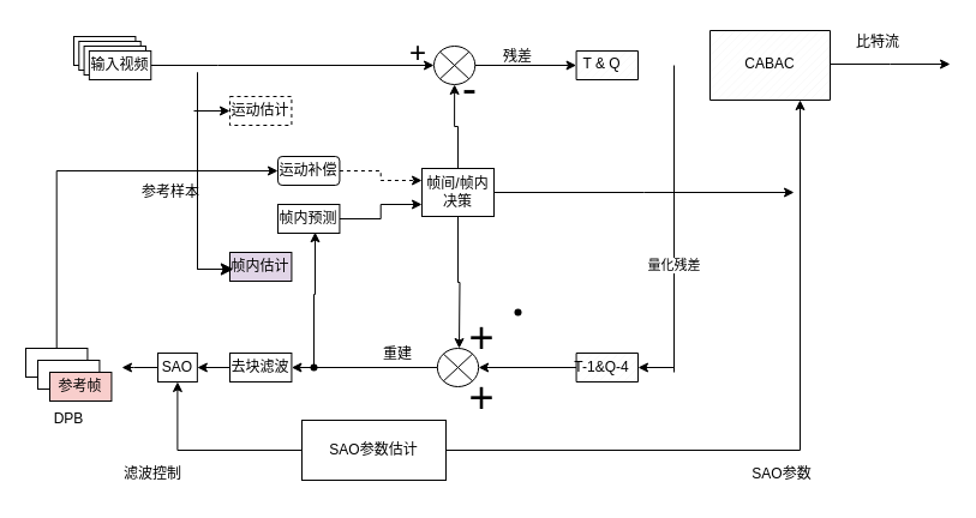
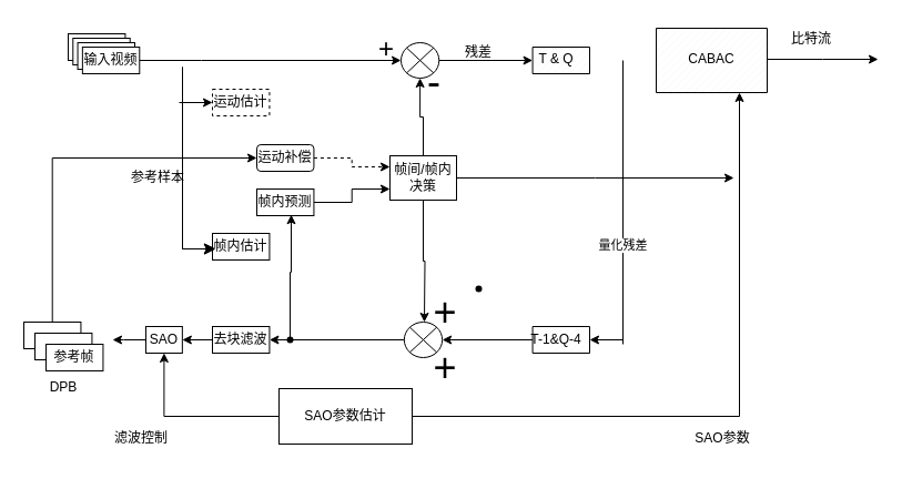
  <mxCell id="0" />
  <mxCell id="1" parent="0" />
  <mxCell id="2" value="" style="rounded=0;whiteSpace=wrap;html=1;" vertex="1" parent="1"><mxGeometry x="61" y="30" width="51.429" height="24" as="geometry" /></mxCell>
  <mxCell id="3" value="" style="rounded=0;whiteSpace=wrap;html=1;" vertex="1" parent="1"><mxGeometry x="65.286" y="34" width="51.429" height="24" as="geometry" /></mxCell>
  <mxCell id="4" value="" style="rounded=0;whiteSpace=wrap;html=1;" vertex="1" parent="1"><mxGeometry x="69.571" y="38" width="51.429" height="24" as="geometry" /></mxCell>
  <mxCell id="5" style="edgeStyle=orthogonalEdgeStyle;rounded=0;orthogonalLoop=1;jettySize=auto;html=1;entryX=0;entryY=0.5;entryDx=0;entryDy=0;" edge="1" parent="1" source="6" target="7"><mxGeometry relative="1" as="geometry"><mxPoint x="142.429" y="54" as="targetPoint" /><Array as="points"><mxPoint x="181" y="54" /><mxPoint x="181" y="54" /></Array></mxGeometry></mxCell>
  <mxCell id="6" value="" style="rounded=0;whiteSpace=wrap;html=1;" vertex="1" parent="1"><mxGeometry x="73.857" y="42" width="51.429" height="24" as="geometry" /></mxCell>
  <mxCell id="7" value="" style="shape=sumEllipse;perimeter=ellipsePerimeter;whiteSpace=wrap;html=1;backgroundOutline=1;" vertex="1" parent="1"><mxGeometry x="360.996" y="38" width="34.286" height="32" as="geometry" /></mxCell>
  <mxCell id="8" value="输入视频" style="text;html=1;align=center;verticalAlign=middle;whiteSpace=wrap;rounded=0;" vertex="1" parent="1"><mxGeometry x="73.857" y="42" width="51.429" height="24" as="geometry" /></mxCell>
  <mxCell id="9" value="" style="verticalLabelPosition=bottom;verticalAlign=top;html=1;shape=mxgraph.basic.patternFillRect;fillStyle=diag;step=5;fillStrokeWidth=0.2;fillStrokeColor=#dddddd;" vertex="1" parent="1"><mxGeometry x="479.571" y="42" width="51.429" height="24" as="geometry" /></mxCell>
  <mxCell id="10" value="&lt;font style=&quot;font-size: 24px;&quot;&gt;+&lt;/font&gt;" style="text;html=1;align=center;verticalAlign=middle;whiteSpace=wrap;rounded=0;" vertex="1" parent="1"><mxGeometry x="335.277" y="38" width="25.714" height="12" as="geometry" /></mxCell>
  <mxCell id="11" value="运动估计" style="rounded=0;whiteSpace=wrap;html=1;dashed=1;" vertex="1" parent="1"><mxGeometry x="190.996" y="80" width="51.429" height="24" as="geometry" /></mxCell>
  <mxCell id="12" style="edgeStyle=orthogonalEdgeStyle;rounded=0;orthogonalLoop=1;jettySize=auto;html=1;entryX=0;entryY=0.25;entryDx=0;entryDy=0;dashed=1;" edge="1" parent="1" source="13" target="19"><mxGeometry relative="1" as="geometry" /></mxCell>
  <mxCell id="13" value="运动补偿" style="whiteSpace=wrap;html=1;rounded=1;" vertex="1" parent="1"><mxGeometry x="230.996" y="130" width="51.429" height="24" as="geometry" /></mxCell>
  <mxCell id="14" style="edgeStyle=orthogonalEdgeStyle;rounded=0;orthogonalLoop=1;jettySize=auto;html=1;entryX=0;entryY=0.75;entryDx=0;entryDy=0;" edge="1" parent="1" source="15" target="19"><mxGeometry relative="1" as="geometry" /></mxCell>
  <mxCell id="15" value="帧内预测" style="rounded=0;whiteSpace=wrap;html=1;" vertex="1" parent="1"><mxGeometry x="230.996" y="170" width="51.429" height="24" as="geometry" /></mxCell>
- <mxCell id="16" value="帧内估计" style="rounded=0;whiteSpace=wrap;html=1;fillColor=#e1d5e7;" vertex="1" parent="1"><mxGeometry x="190.996" y="210" width="51.429" height="24" as="geometry" /></mxCell>
+ <mxCell id="16" value="帧内估计" style="rounded=0;whiteSpace=wrap;html=1;" vertex="1" parent="1"><mxGeometry x="190.996" y="210" width="51.429" height="24" as="geometry" /></mxCell>
  <mxCell id="17" style="edgeStyle=orthogonalEdgeStyle;rounded=0;orthogonalLoop=1;jettySize=auto;html=1;entryX=0.5;entryY=1;entryDx=0;entryDy=0;exitX=0.5;exitY=0;exitDx=0;exitDy=0;" edge="1" parent="1" source="19" target="7"><mxGeometry relative="1" as="geometry" /></mxCell>
  <mxCell id="18" style="edgeStyle=orthogonalEdgeStyle;rounded=0;orthogonalLoop=1;jettySize=auto;html=1;" edge="1" parent="1" source="19"><mxGeometry relative="1" as="geometry"><mxPoint x="661" y="160" as="targetPoint" /></mxGeometry></mxCell>
  <mxCell id="19" value="帧间/帧内决策" style="rounded=0;whiteSpace=wrap;html=1;" vertex="1" parent="1"><mxGeometry x="351" y="140" width="60" height="40" as="geometry" /></mxCell>
  <mxCell id="20" value="" style="shape=sumEllipse;perimeter=ellipsePerimeter;whiteSpace=wrap;html=1;backgroundOutline=1;" vertex="1" parent="1"><mxGeometry x="363.856" y="290" width="34.286" height="32" as="geometry" /></mxCell>
  <mxCell id="21" style="edgeStyle=orthogonalEdgeStyle;rounded=0;orthogonalLoop=1;jettySize=auto;html=1;exitX=0;exitY=0.5;exitDx=0;exitDy=0;entryX=1;entryY=0.5;entryDx=0;entryDy=0;" edge="1" parent="1" source="22" target="24"><mxGeometry relative="1" as="geometry" /></mxCell>
  <mxCell id="22" value="去块滤波" style="rounded=0;whiteSpace=wrap;html=1;" vertex="1" parent="1"><mxGeometry x="190.996" y="294" width="51.429" height="24" as="geometry" /></mxCell>
  <mxCell id="23" style="edgeStyle=orthogonalEdgeStyle;rounded=0;orthogonalLoop=1;jettySize=auto;html=1;" edge="1" parent="1" source="24"><mxGeometry relative="1" as="geometry"><mxPoint x="101" y="306" as="targetPoint" /></mxGeometry></mxCell>
  <mxCell id="24" value="SAO" style="rounded=0;whiteSpace=wrap;html=1;" vertex="1" parent="1"><mxGeometry x="131" y="294" width="32.85" height="24" as="geometry" /></mxCell>
  <mxCell id="25" style="edgeStyle=orthogonalEdgeStyle;rounded=0;orthogonalLoop=1;jettySize=auto;html=1;entryX=0.5;entryY=1;entryDx=0;entryDy=0;" edge="1" parent="1" source="26" target="24"><mxGeometry relative="1" as="geometry" /></mxCell>
  <mxCell id="26" value="SAO参数估计" style="rounded=0;whiteSpace=wrap;html=1;" vertex="1" parent="1"><mxGeometry x="251" y="350" width="120" height="50" as="geometry" /></mxCell>
  <mxCell id="27" style="edgeStyle=orthogonalEdgeStyle;rounded=0;orthogonalLoop=1;jettySize=auto;html=1;entryX=1;entryY=0.5;entryDx=0;entryDy=0;" edge="1" parent="1" source="28" target="20"><mxGeometry relative="1" as="geometry" /></mxCell>
  <mxCell id="28" value="" style="verticalLabelPosition=bottom;verticalAlign=top;html=1;shape=mxgraph.basic.patternFillRect;fillStyle=diag;step=5;fillStrokeWidth=0.2;fillStrokeColor=#dddddd;" vertex="1" parent="1"><mxGeometry x="479.571" y="294" width="51.429" height="24" as="geometry" /></mxCell>
  <mxCell id="29" value="" style="verticalLabelPosition=bottom;verticalAlign=top;html=1;shape=mxgraph.basic.patternFillRect;fillStyle=diag;step=5;fillStrokeWidth=0.2;fillStrokeColor=#dddddd;" vertex="1" parent="1"><mxGeometry x="591" y="25" width="100" height="58" as="geometry" /></mxCell>
  <mxCell id="30" value="" style="group" vertex="1" connectable="0" parent="1"><mxGeometry x="20.996" y="290" width="71.429" height="44" as="geometry" /></mxCell>
  <mxCell id="31" value="" style="rounded=0;whiteSpace=wrap;html=1;" vertex="1" parent="30"><mxGeometry width="51.429" height="24" as="geometry" /></mxCell>
  <mxCell id="32" value="" style="rounded=0;whiteSpace=wrap;html=1;" vertex="1" parent="30"><mxGeometry x="10" y="10" width="51.429" height="24" as="geometry" /></mxCell>
- <mxCell id="33" value="参考帧" style="rounded=0;whiteSpace=wrap;html=1;fillColor=#f8cecc;" vertex="1" parent="30"><mxGeometry x="20" y="20" width="51.429" height="24" as="geometry" /></mxCell>
+ <mxCell id="33" value="参考帧" style="rounded=0;whiteSpace=wrap;html=1;" vertex="1" parent="30"><mxGeometry x="20" y="20" width="51.429" height="24" as="geometry" /></mxCell>
  <mxCell id="34" value="DPB" style="text;html=1;align=center;verticalAlign=middle;whiteSpace=wrap;rounded=0;" vertex="1" parent="1"><mxGeometry x="27" y="334" width="60" height="30" as="geometry" /></mxCell>
  <mxCell id="35" value="" style="shape=waypoint;sketch=0;fillStyle=solid;size=6;pointerEvents=1;points=[];fillColor=none;resizable=0;rotatable=0;perimeter=centerPerimeter;snapToPoint=1;" vertex="1" parent="1"><mxGeometry x="251" y="296" width="20" height="20" as="geometry" /></mxCell>
  <mxCell id="36" style="edgeStyle=orthogonalEdgeStyle;rounded=0;orthogonalLoop=1;jettySize=auto;html=1;entryX=0.603;entryY=0.967;entryDx=0;entryDy=0;entryPerimeter=0;" edge="1" parent="1" source="35" target="15"><mxGeometry relative="1" as="geometry" /></mxCell>
  <mxCell id="37" value="" style="endArrow=none;html=1;rounded=0;entryX=0;entryY=0.5;entryDx=0;entryDy=0;" edge="1" parent="1" source="35" target="20"><mxGeometry width="50" height="50" relative="1" as="geometry"><mxPoint x="261" y="300" as="sourcePoint" /><mxPoint x="311" y="250" as="targetPoint" /></mxGeometry></mxCell>
  <mxCell id="38" value="" style="endArrow=classic;html=1;rounded=0;entryX=1;entryY=0.5;entryDx=0;entryDy=0;" edge="1" parent="1" target="22"><mxGeometry width="50" height="50" relative="1" as="geometry"><mxPoint x="261" y="306" as="sourcePoint" /><mxPoint x="311" y="260" as="targetPoint" /></mxGeometry></mxCell>
  <mxCell id="39" value="滤波控制" style="text;html=1;align=center;verticalAlign=middle;whiteSpace=wrap;rounded=0;" vertex="1" parent="1"><mxGeometry x="97" y="380" width="60" height="30" as="geometry" /></mxCell>
- <mxCell id="40" value="重建" style="text;html=1;align=center;verticalAlign=middle;whiteSpace=wrap;rounded=0;" vertex="1" parent="1"><mxGeometry x="301" y="280" width="60" height="30" as="geometry" /></mxCell>
  <mxCell id="41" value="&lt;font style=&quot;font-size: 36px;&quot;&gt;-&lt;/font&gt;" style="text;html=1;align=center;verticalAlign=middle;whiteSpace=wrap;rounded=0;" vertex="1" parent="1"><mxGeometry x="360.99" y="58" width="60" height="30" as="geometry" /></mxCell>
  <mxCell id="42" style="edgeStyle=orthogonalEdgeStyle;rounded=0;orthogonalLoop=1;jettySize=auto;html=1;entryX=0;entryY=0.5;entryDx=0;entryDy=0;exitX=0.5;exitY=0;exitDx=0;exitDy=0;" edge="1" parent="1" source="31" target="13"><mxGeometry relative="1" as="geometry" /></mxCell>
  <mxCell id="43" value="参考样本" style="text;html=1;align=center;verticalAlign=middle;whiteSpace=wrap;rounded=0;" vertex="1" parent="1"><mxGeometry x="112" y="145" width="60" height="30" as="geometry" /></mxCell>
  <mxCell id="44" value="" style="shape=waypoint;sketch=0;fillStyle=solid;size=6;pointerEvents=1;points=[];fillColor=none;resizable=0;rotatable=0;perimeter=centerPerimeter;snapToPoint=1;" vertex="1" parent="1"><mxGeometry x="421" y="250" width="20" height="20" as="geometry" /></mxCell>
  <mxCell id="45" value="" style="edgeStyle=segmentEdgeStyle;endArrow=classic;html=1;curved=0;rounded=0;endSize=8;startSize=8;entryX=0;entryY=0.25;entryDx=0;entryDy=0;" edge="1" parent="1"><mxGeometry width="50" height="50" relative="1" as="geometry"><mxPoint x="164" y="60" as="sourcePoint" /><mxPoint x="193.806" y="224" as="targetPoint" /><Array as="points"><mxPoint x="164" y="60" /><mxPoint x="164" y="224" /></Array></mxGeometry></mxCell>
  <mxCell id="46" value="" style="edgeStyle=segmentEdgeStyle;endArrow=classic;html=1;curved=0;rounded=0;endSize=8;startSize=8;entryX=0;entryY=0.25;entryDx=0;entryDy=0;" edge="1" parent="1"><mxGeometry width="50" height="50" relative="1" as="geometry"><mxPoint x="164" y="60" as="sourcePoint" /><mxPoint x="193.806" y="224" as="targetPoint" /><Array as="points"><mxPoint x="164" y="60" /><mxPoint x="164" y="224" /></Array></mxGeometry></mxCell>
  <mxCell id="47" value="" style="endArrow=classic;html=1;rounded=0;entryX=0;entryY=0.5;entryDx=0;entryDy=0;" edge="1" parent="1" target="11"><mxGeometry width="50" height="50" relative="1" as="geometry"><mxPoint x="161" y="92" as="sourcePoint" /><mxPoint x="211" y="50" as="targetPoint" /></mxGeometry></mxCell>
  <mxCell id="48" style="edgeStyle=orthogonalEdgeStyle;rounded=0;orthogonalLoop=1;jettySize=auto;html=1;entryX=0;entryY=0.5;entryDx=0;entryDy=0;entryPerimeter=0;" edge="1" parent="1" source="7" target="9"><mxGeometry relative="1" as="geometry" /></mxCell>
  <mxCell id="49" value="残差" style="text;html=1;align=center;verticalAlign=middle;whiteSpace=wrap;rounded=0;" vertex="1" parent="1"><mxGeometry x="401" y="32" width="60" height="30" as="geometry" /></mxCell>
  <mxCell id="50" value="T &amp;amp; Q" style="text;html=1;align=center;verticalAlign=middle;whiteSpace=wrap;rounded=0;" vertex="1" parent="1"><mxGeometry x="471" y="38" width="60" height="30" as="geometry" /></mxCell>
  <mxCell id="51" style="edgeStyle=orthogonalEdgeStyle;rounded=0;orthogonalLoop=1;jettySize=auto;html=1;" edge="1" parent="1" source="52"><mxGeometry relative="1" as="geometry"><mxPoint x="791" y="53" as="targetPoint" /></mxGeometry></mxCell>
  <mxCell id="52" value="CABAC" style="text;html=1;align=center;verticalAlign=middle;whiteSpace=wrap;rounded=0;" vertex="1" parent="1"><mxGeometry x="591" y="28" width="100" height="50" as="geometry" /></mxCell>
  <mxCell id="53" style="edgeStyle=orthogonalEdgeStyle;rounded=0;orthogonalLoop=1;jettySize=auto;html=1;entryX=0.75;entryY=1;entryDx=0;entryDy=0;entryPerimeter=0;" edge="1" parent="1" source="26" target="29"><mxGeometry relative="1" as="geometry" /></mxCell>
  <mxCell id="54" value="T-1&amp;amp;Q-4" style="text;html=1;align=center;verticalAlign=middle;whiteSpace=wrap;rounded=0;" vertex="1" parent="1"><mxGeometry x="471" y="291" width="60" height="30" as="geometry" /></mxCell>
  <mxCell id="55" style="edgeStyle=orthogonalEdgeStyle;rounded=0;orthogonalLoop=1;jettySize=auto;html=1;" edge="1" parent="1" source="19"><mxGeometry relative="1" as="geometry"><mxPoint x="382" y="290" as="targetPoint" /></mxGeometry></mxCell>
  <mxCell id="56" value="&lt;font style=&quot;font-size: 36px;&quot;&gt;+&lt;/font&gt;" style="text;html=1;align=center;verticalAlign=middle;whiteSpace=wrap;rounded=0;" vertex="1" parent="1"><mxGeometry x="371" y="266" width="60" height="30" as="geometry" /></mxCell>
  <mxCell id="57" value="&lt;font style=&quot;font-size: 36px;&quot;&gt;+&lt;/font&gt;" style="text;html=1;align=center;verticalAlign=middle;whiteSpace=wrap;rounded=0;" vertex="1" parent="1"><mxGeometry x="371" y="316" width="60" height="30" as="geometry" /></mxCell>
  <mxCell id="58" value="SAO参数" style="text;html=1;align=center;verticalAlign=middle;whiteSpace=wrap;rounded=0;" vertex="1" parent="1"><mxGeometry x="621" y="380" width="60" height="30" as="geometry" /></mxCell>
  <mxCell id="59" value="比特流" style="text;html=1;align=center;verticalAlign=middle;whiteSpace=wrap;rounded=0;" vertex="1" parent="1"><mxGeometry x="701" y="20" width="60" height="30" as="geometry" /></mxCell>
  <mxCell id="60" value="" style="endArrow=none;html=1;rounded=0;" edge="1" parent="1"><mxGeometry width="50" height="50" relative="1" as="geometry"><mxPoint x="561" y="310" as="sourcePoint" /><mxPoint x="561" y="54" as="targetPoint" /></mxGeometry></mxCell>
  <mxCell id="61" value="量化残差" style="edgeLabel;html=1;align=center;verticalAlign=middle;resizable=0;points=[];" vertex="1" connectable="0" parent="60"><mxGeometry x="-0.3" y="1" relative="1" as="geometry"><mxPoint as="offset" /></mxGeometry></mxCell>
  <mxCell id="62" value="" style="endArrow=classic;html=1;rounded=0;entryX=1;entryY=0.5;entryDx=0;entryDy=0;" edge="1" parent="1" target="54"><mxGeometry width="50" height="50" relative="1" as="geometry"><mxPoint x="561" y="306" as="sourcePoint" /><mxPoint x="611" y="260" as="targetPoint" /></mxGeometry></mxCell>
